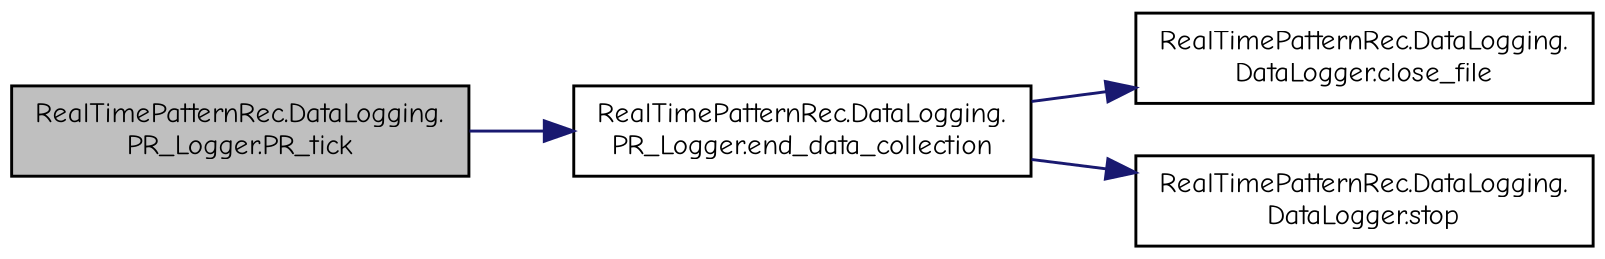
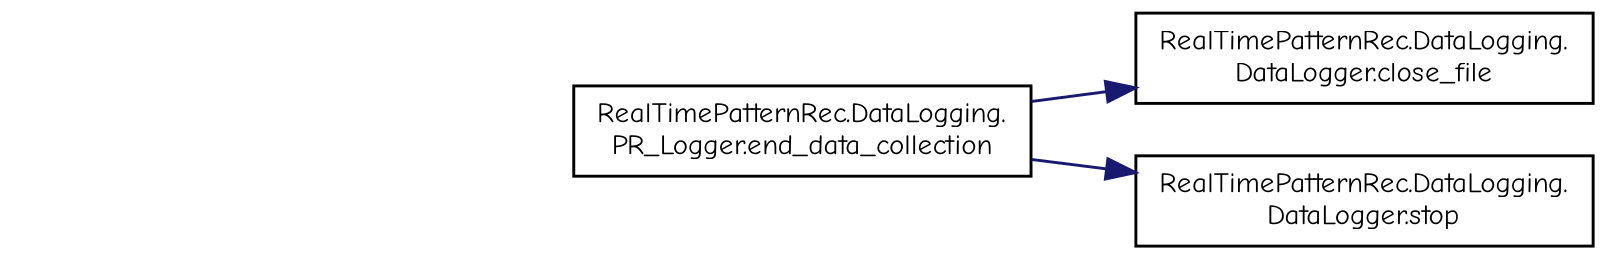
  digraph {
    rankdir=LR
    fontname="Comic Neue"
    node [color=black fillcolor=white fontname="Comic Neue" fontsize=10 shape=record style=filled]
    edge [color=midnightblue fontname="Comic Neue" fontsize=10 labelfontname=Helvetica labelfontsize=10 style=solid]
-   n1 [fillcolor=grey75 fontcolor=black height=0.2 label="RealTimePatternRec.DataLogging.\lPR_Logger.PR_tick" width=0.4]
    n2 [height=0.2 label="RealTimePatternRec.DataLogging.\lPR_Logger.end_data_collection" width=0.4]
    n3 [height=0.2 label="RealTimePatternRec.DataLogging.\lDataLogger.close_file" width=0.4]
    n4 [height=0.2 label="RealTimePatternRec.DataLogging.\lDataLogger.stop" width=0.4]
-   n1 -> n2
    n2 -> n3
    n2 -> n4
  }
